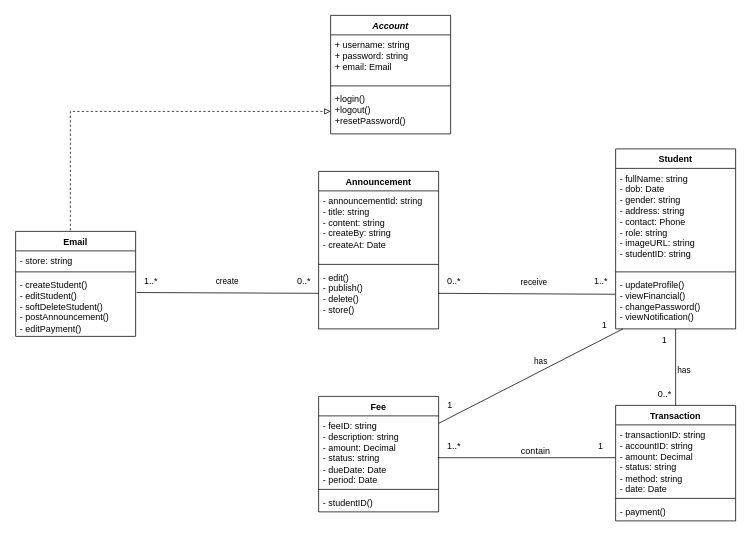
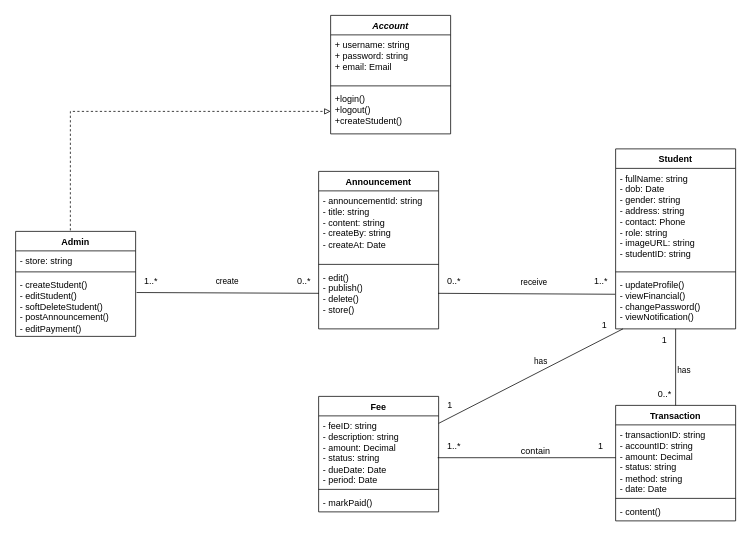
  <mxCell id="0" />
  <mxCell id="1" parent="0" />
  <mxCell id="2" value="&lt;i&gt;Account&lt;/i&gt;" style="swimlane;fontStyle=1;align=center;verticalAlign=top;childLayout=stackLayout;horizontal=1;startSize=26;horizontalStack=0;resizeParent=1;resizeParentMax=0;resizeLast=0;collapsible=1;marginBottom=0;whiteSpace=wrap;html=1;" parent="1" vertex="1"><mxGeometry x="440" y="20" width="160" height="158" as="geometry" /></mxCell>
  <mxCell id="3" value="+ username: string&lt;div&gt;+ password: string&lt;/div&gt;&lt;div&gt;+ email: Email&lt;/div&gt;" style="text;strokeColor=none;fillColor=none;align=left;verticalAlign=top;spacingLeft=4;spacingRight=4;overflow=hidden;rotatable=0;points=[[0,0.5],[1,0.5]];portConstraint=eastwest;whiteSpace=wrap;html=1;" parent="2" vertex="1"><mxGeometry y="26" width="160" height="64" as="geometry" /></mxCell>
  <mxCell id="4" value="" style="line;strokeWidth=1;fillColor=none;align=left;verticalAlign=middle;spacingTop=-1;spacingLeft=3;spacingRight=3;rotatable=0;labelPosition=right;points=[];portConstraint=eastwest;strokeColor=inherit;" parent="2" vertex="1"><mxGeometry y="90" width="160" height="8" as="geometry" /></mxCell>
- <mxCell id="5" value="+login()&lt;div&gt;+logout()&lt;/div&gt;&lt;div&gt;+resetPassword()&lt;/div&gt;" style="text;strokeColor=none;fillColor=none;align=left;verticalAlign=top;spacingLeft=4;spacingRight=4;overflow=hidden;rotatable=0;points=[[0,0.5],[1,0.5]];portConstraint=eastwest;whiteSpace=wrap;html=1;" parent="2" vertex="1"><mxGeometry y="98" width="160" height="60" as="geometry" /></mxCell>
+ <mxCell id="5" value="+login()&lt;div&gt;+logout()&lt;/div&gt;&lt;div&gt;+createStudent()&lt;/div&gt;" style="text;strokeColor=none;fillColor=none;align=left;verticalAlign=top;spacingLeft=4;spacingRight=4;overflow=hidden;rotatable=0;points=[[0,0.5],[1,0.5]];portConstraint=eastwest;whiteSpace=wrap;html=1;" parent="2" vertex="1"><mxGeometry y="98" width="160" height="60" as="geometry" /></mxCell>
  <mxCell id="6" style="edgeStyle=orthogonalEdgeStyle;rounded=0;orthogonalLoop=1;jettySize=auto;html=1;entryX=0;entryY=0.5;entryDx=0;entryDy=0;endArrow=block;endFill=0;exitX=0.456;exitY=-0.009;exitDx=0;exitDy=0;exitPerimeter=0;dashed=1;" parent="1" source="43" target="5" edge="1"><mxGeometry relative="1" as="geometry"><mxPoint x="100.04" y="312" as="sourcePoint" /></mxGeometry></mxCell>
  <mxCell id="7" value="Student" style="swimlane;fontStyle=1;align=center;verticalAlign=top;childLayout=stackLayout;horizontal=1;startSize=26;horizontalStack=0;resizeParent=1;resizeParentMax=0;resizeLast=0;collapsible=1;marginBottom=0;whiteSpace=wrap;html=1;" parent="1" vertex="1"><mxGeometry x="820" y="198" width="160" height="240" as="geometry" /></mxCell>
  <mxCell id="8" value="&lt;div&gt;- fullName: string&lt;/div&gt;&lt;div&gt;- dob: Date&lt;/div&gt;&lt;div&gt;- gender: string&lt;/div&gt;&lt;div&gt;- address: string&lt;/div&gt;&lt;div&gt;- contact: Phone&lt;/div&gt;&lt;div&gt;- role: string&lt;/div&gt;&lt;div&gt;- imageURL: string&lt;/div&gt;&lt;div&gt;- studentID: string&lt;/div&gt;" style="text;strokeColor=none;fillColor=none;align=left;verticalAlign=top;spacingLeft=4;spacingRight=4;overflow=hidden;rotatable=0;points=[[0,0.5],[1,0.5]];portConstraint=eastwest;whiteSpace=wrap;html=1;" parent="7" vertex="1"><mxGeometry y="26" width="160" height="134" as="geometry" /></mxCell>
  <mxCell id="9" value="" style="line;strokeWidth=1;fillColor=none;align=left;verticalAlign=middle;spacingTop=-1;spacingLeft=3;spacingRight=3;rotatable=0;labelPosition=right;points=[];portConstraint=eastwest;strokeColor=inherit;" parent="7" vertex="1"><mxGeometry y="160" width="160" height="8" as="geometry" /></mxCell>
  <mxCell id="10" value="- updateProfile()&lt;div&gt;- viewFinancial()&lt;/div&gt;&lt;div&gt;- changePassword()&lt;/div&gt;&lt;div&gt;- viewNotification()&lt;/div&gt;" style="text;strokeColor=none;fillColor=none;align=left;verticalAlign=top;spacingLeft=4;spacingRight=4;overflow=hidden;rotatable=0;points=[[0,0.5],[1,0.5]];portConstraint=eastwest;whiteSpace=wrap;html=1;" parent="7" vertex="1"><mxGeometry y="168" width="160" height="72" as="geometry" /></mxCell>
  <mxCell id="11" value="Announcement" style="swimlane;fontStyle=1;align=center;verticalAlign=top;childLayout=stackLayout;horizontal=1;startSize=26;horizontalStack=0;resizeParent=1;resizeParentMax=0;resizeLast=0;collapsible=1;marginBottom=0;whiteSpace=wrap;html=1;" parent="1" vertex="1"><mxGeometry x="424" y="228" width="160" height="210" as="geometry" /></mxCell>
  <mxCell id="12" value="- announcementId: string&lt;div&gt;- title: string&lt;/div&gt;&lt;div&gt;- content: string&lt;/div&gt;&lt;div&gt;- createBy: string&lt;/div&gt;&lt;div&gt;- createAt: Date&lt;/div&gt;" style="text;strokeColor=none;fillColor=none;align=left;verticalAlign=top;spacingLeft=4;spacingRight=4;overflow=hidden;rotatable=0;points=[[0,0.5],[1,0.5]];portConstraint=eastwest;whiteSpace=wrap;html=1;" parent="11" vertex="1"><mxGeometry y="26" width="160" height="94" as="geometry" /></mxCell>
  <mxCell id="13" value="" style="line;strokeWidth=1;fillColor=none;align=left;verticalAlign=middle;spacingTop=-1;spacingLeft=3;spacingRight=3;rotatable=0;labelPosition=right;points=[];portConstraint=eastwest;strokeColor=inherit;" parent="11" vertex="1"><mxGeometry y="120" width="160" height="8" as="geometry" /></mxCell>
  <mxCell id="14" value="- edit()&lt;div&gt;- publish()&lt;/div&gt;&lt;div&gt;- delete()&lt;/div&gt;&lt;div&gt;- store()&lt;/div&gt;" style="text;strokeColor=none;fillColor=none;align=left;verticalAlign=top;spacingLeft=4;spacingRight=4;overflow=hidden;rotatable=0;points=[[0,0.5],[1,0.5]];portConstraint=eastwest;whiteSpace=wrap;html=1;" parent="11" vertex="1"><mxGeometry y="128" width="160" height="82" as="geometry" /></mxCell>
  <mxCell id="15" value="" style="endArrow=none;html=1;rounded=0;endFill=0;exitX=0.002;exitY=0.422;exitDx=0;exitDy=0;exitPerimeter=0;entryX=1.008;entryY=0.287;entryDx=0;entryDy=0;entryPerimeter=0;" parent="1" source="14" target="46" edge="1"><mxGeometry width="50" height="50" relative="1" as="geometry"><mxPoint x="440" y="480" as="sourcePoint" /><mxPoint x="180" y="389" as="targetPoint" /></mxGeometry></mxCell>
  <mxCell id="16" value="create" style="edgeLabel;html=1;align=center;verticalAlign=middle;resizable=0;points=[];" parent="15" connectable="0" vertex="1"><mxGeometry x="0.026" relative="1" as="geometry"><mxPoint x="2" y="-17" as="offset" /></mxGeometry></mxCell>
  <mxCell id="17" value="1..*" style="text;html=1;align=center;verticalAlign=middle;resizable=0;points=[];autosize=1;strokeColor=none;fillColor=none;" parent="1" vertex="1"><mxGeometry x="180" y="360" width="40" height="30" as="geometry" /></mxCell>
  <mxCell id="18" value="0..*" style="text;html=1;align=center;verticalAlign=middle;resizable=0;points=[];autosize=1;strokeColor=none;fillColor=none;" parent="1" vertex="1"><mxGeometry x="384" y="360" width="40" height="30" as="geometry" /></mxCell>
  <mxCell id="19" value="" style="endArrow=none;html=1;rounded=0;entryX=-0.004;entryY=0.359;entryDx=0;entryDy=0;exitX=0.996;exitY=0.422;exitDx=0;exitDy=0;endFill=0;exitPerimeter=0;entryPerimeter=0;" parent="1" source="14" target="10" edge="1"><mxGeometry width="50" height="50" relative="1" as="geometry"><mxPoint x="490" y="610" as="sourcePoint" /><mxPoint x="540" y="560" as="targetPoint" /></mxGeometry></mxCell>
  <mxCell id="20" value="receive" style="edgeLabel;html=1;align=center;verticalAlign=middle;resizable=0;points=[];" parent="19" connectable="0" vertex="1"><mxGeometry x="0.035" y="-2" relative="1" as="geometry"><mxPoint x="5" y="-18" as="offset" /></mxGeometry></mxCell>
  <mxCell id="21" value="1..*" style="text;html=1;align=center;verticalAlign=middle;resizable=0;points=[];autosize=1;strokeColor=none;fillColor=none;" parent="1" vertex="1"><mxGeometry x="780" y="360" width="40" height="30" as="geometry" /></mxCell>
  <mxCell id="22" value="0..*" style="text;html=1;align=center;verticalAlign=middle;resizable=0;points=[];autosize=1;strokeColor=none;fillColor=none;" parent="1" vertex="1"><mxGeometry x="584" y="360" width="40" height="30" as="geometry" /></mxCell>
  <mxCell id="23" value="Fee" style="swimlane;fontStyle=1;align=center;verticalAlign=top;childLayout=stackLayout;horizontal=1;startSize=26;horizontalStack=0;resizeParent=1;resizeParentMax=0;resizeLast=0;collapsible=1;marginBottom=0;whiteSpace=wrap;html=1;" parent="1" vertex="1"><mxGeometry x="424" y="528" width="160" height="154" as="geometry" /></mxCell>
  <mxCell id="24" value="- feeID: string&lt;div&gt;- description: string&lt;/div&gt;&lt;div&gt;- amount: Decimal&lt;/div&gt;&lt;div&gt;- status: string&lt;/div&gt;&lt;div&gt;- dueDate: Date&lt;/div&gt;&lt;div&gt;- period: Date&lt;/div&gt;" style="text;strokeColor=none;fillColor=none;align=left;verticalAlign=top;spacingLeft=4;spacingRight=4;overflow=hidden;rotatable=0;points=[[0,0.5],[1,0.5]];portConstraint=eastwest;whiteSpace=wrap;html=1;" parent="23" vertex="1"><mxGeometry y="26" width="160" height="94" as="geometry" /></mxCell>
  <mxCell id="25" value="" style="line;strokeWidth=1;fillColor=none;align=left;verticalAlign=middle;spacingTop=-1;spacingLeft=3;spacingRight=3;rotatable=0;labelPosition=right;points=[];portConstraint=eastwest;strokeColor=inherit;" parent="23" vertex="1"><mxGeometry y="120" width="160" height="8" as="geometry" /></mxCell>
- <mxCell id="26" value="- studentID()" style="text;strokeColor=none;fillColor=none;align=left;verticalAlign=top;spacingLeft=4;spacingRight=4;overflow=hidden;rotatable=0;points=[[0,0.5],[1,0.5]];portConstraint=eastwest;whiteSpace=wrap;html=1;" parent="23" vertex="1"><mxGeometry y="128" width="160" height="26" as="geometry" /></mxCell>
+ <mxCell id="26" value="- markPaid()" style="text;strokeColor=none;fillColor=none;align=left;verticalAlign=top;spacingLeft=4;spacingRight=4;overflow=hidden;rotatable=0;points=[[0,0.5],[1,0.5]];portConstraint=eastwest;whiteSpace=wrap;html=1;" parent="23" vertex="1"><mxGeometry y="128" width="160" height="26" as="geometry" /></mxCell>
  <mxCell id="27" value="Transaction" style="swimlane;fontStyle=1;align=center;verticalAlign=top;childLayout=stackLayout;horizontal=1;startSize=26;horizontalStack=0;resizeParent=1;resizeParentMax=0;resizeLast=0;collapsible=1;marginBottom=0;whiteSpace=wrap;html=1;" parent="1" vertex="1"><mxGeometry x="820" y="540" width="160" height="154" as="geometry" /></mxCell>
  <mxCell id="28" value="- transactionID: string&lt;div&gt;- accountID: string&lt;/div&gt;&lt;div&gt;- amount: Decimal&lt;/div&gt;&lt;div&gt;- status: string&lt;/div&gt;&lt;div&gt;- method: string&lt;/div&gt;&lt;div&gt;- date: Date&lt;/div&gt;" style="text;strokeColor=none;fillColor=none;align=left;verticalAlign=top;spacingLeft=4;spacingRight=4;overflow=hidden;rotatable=0;points=[[0,0.5],[1,0.5]];portConstraint=eastwest;whiteSpace=wrap;html=1;" parent="27" vertex="1"><mxGeometry y="26" width="160" height="94" as="geometry" /></mxCell>
  <mxCell id="29" value="" style="line;strokeWidth=1;fillColor=none;align=left;verticalAlign=middle;spacingTop=-1;spacingLeft=3;spacingRight=3;rotatable=0;labelPosition=right;points=[];portConstraint=eastwest;strokeColor=inherit;" parent="27" vertex="1"><mxGeometry y="120" width="160" height="8" as="geometry" /></mxCell>
- <mxCell id="30" value="- payment()" style="text;strokeColor=none;fillColor=none;align=left;verticalAlign=top;spacingLeft=4;spacingRight=4;overflow=hidden;rotatable=0;points=[[0,0.5],[1,0.5]];portConstraint=eastwest;whiteSpace=wrap;html=1;" parent="27" vertex="1"><mxGeometry y="128" width="160" height="26" as="geometry" /></mxCell>
+ <mxCell id="30" value="- content()" style="text;strokeColor=none;fillColor=none;align=left;verticalAlign=top;spacingLeft=4;spacingRight=4;overflow=hidden;rotatable=0;points=[[0,0.5],[1,0.5]];portConstraint=eastwest;whiteSpace=wrap;html=1;" parent="27" vertex="1"><mxGeometry y="128" width="160" height="26" as="geometry" /></mxCell>
  <mxCell id="31" value="" style="endArrow=none;html=1;rounded=0;exitX=0.5;exitY=0;exitDx=0;exitDy=0;endFill=0;" parent="1" source="27" target="10" edge="1"><mxGeometry width="50" height="50" relative="1" as="geometry"><mxPoint x="840" y="510" as="sourcePoint" /><mxPoint x="890" y="460" as="targetPoint" /></mxGeometry></mxCell>
  <mxCell id="32" value="has" style="edgeLabel;html=1;align=center;verticalAlign=middle;resizable=0;points=[];" parent="31" connectable="0" vertex="1"><mxGeometry x="-0.051" y="-3" relative="1" as="geometry"><mxPoint x="7" as="offset" /></mxGeometry></mxCell>
  <mxCell id="33" value="" style="endArrow=none;html=1;rounded=0;" parent="1" source="23" target="10" edge="1"><mxGeometry width="50" height="50" relative="1" as="geometry"><mxPoint x="720" y="510" as="sourcePoint" /><mxPoint x="770" y="460" as="targetPoint" /></mxGeometry></mxCell>
  <mxCell id="34" value="has" style="edgeLabel;html=1;align=center;verticalAlign=middle;resizable=0;points=[];" parent="33" connectable="0" vertex="1"><mxGeometry x="0.208" y="2" relative="1" as="geometry"><mxPoint x="-12" y="-6" as="offset" /></mxGeometry></mxCell>
  <mxCell id="35" value="" style="endArrow=none;html=1;rounded=0;exitX=0.995;exitY=0.594;exitDx=0;exitDy=0;exitPerimeter=0;endFill=0;entryX=0.003;entryY=0.466;entryDx=0;entryDy=0;entryPerimeter=0;" parent="1" edge="1"><mxGeometry width="50" height="50" relative="1" as="geometry"><mxPoint x="582.72" y="609.786" as="sourcePoint" /><mxPoint x="820" y="609.754" as="targetPoint" /></mxGeometry></mxCell>
  <mxCell id="36" value="&lt;span style=&quot;font-size: 12px; background-color: rgb(255, 255, 255);&quot;&gt;contain&lt;/span&gt;" style="edgeLabel;html=1;align=center;verticalAlign=middle;resizable=0;points=[];" parent="35" connectable="0" vertex="1"><mxGeometry x="0.096" y="1" relative="1" as="geometry"><mxPoint y="-8" as="offset" /></mxGeometry></mxCell>
  <mxCell id="37" value="0..*" style="text;html=1;align=center;verticalAlign=middle;resizable=0;points=[];autosize=1;strokeColor=none;fillColor=none;" parent="1" vertex="1"><mxGeometry x="865" y="510" width="40" height="30" as="geometry" /></mxCell>
  <mxCell id="38" value="1" style="text;html=1;align=center;verticalAlign=middle;resizable=0;points=[];autosize=1;strokeColor=none;fillColor=none;" parent="1" vertex="1"><mxGeometry x="870" y="438" width="30" height="30" as="geometry" /></mxCell>
  <mxCell id="39" value="1" style="text;html=1;align=center;verticalAlign=middle;resizable=0;points=[];autosize=1;strokeColor=none;fillColor=none;" parent="1" vertex="1"><mxGeometry x="790" y="418" width="30" height="30" as="geometry" /></mxCell>
  <mxCell id="40" value="1" style="text;html=1;align=center;verticalAlign=middle;resizable=0;points=[];autosize=1;strokeColor=none;fillColor=none;" parent="1" vertex="1"><mxGeometry x="584" y="525" width="30" height="30" as="geometry" /></mxCell>
  <mxCell id="41" value="1" style="text;html=1;align=center;verticalAlign=middle;resizable=0;points=[];autosize=1;strokeColor=none;fillColor=none;" parent="1" vertex="1"><mxGeometry x="785" y="580" width="30" height="30" as="geometry" /></mxCell>
  <mxCell id="42" value="1..*" style="text;html=1;align=center;verticalAlign=middle;resizable=0;points=[];autosize=1;strokeColor=none;fillColor=none;" parent="1" vertex="1"><mxGeometry x="584" y="580" width="40" height="30" as="geometry" /></mxCell>
- <mxCell id="43" value="Email" style="swimlane;fontStyle=1;align=center;verticalAlign=top;childLayout=stackLayout;horizontal=1;startSize=26;horizontalStack=0;resizeParent=1;resizeParentMax=0;resizeLast=0;collapsible=1;marginBottom=0;whiteSpace=wrap;html=1;" parent="1" vertex="1"><mxGeometry x="20" y="308" width="160" height="140" as="geometry" /></mxCell>
+ <mxCell id="43" value="Admin" style="swimlane;fontStyle=1;align=center;verticalAlign=top;childLayout=stackLayout;horizontal=1;startSize=26;horizontalStack=0;resizeParent=1;resizeParentMax=0;resizeLast=0;collapsible=1;marginBottom=0;whiteSpace=wrap;html=1;" parent="1" vertex="1"><mxGeometry x="20" y="308" width="160" height="140" as="geometry" /></mxCell>
  <mxCell id="44" value="&lt;div&gt;&lt;span style=&quot;background-color: transparent; color: light-dark(rgb(0, 0, 0), rgb(255, 255, 255));&quot;&gt;- store: string&lt;/span&gt;&lt;/div&gt;" style="text;strokeColor=none;fillColor=none;align=left;verticalAlign=top;spacingLeft=4;spacingRight=4;overflow=hidden;rotatable=0;points=[[0,0.5],[1,0.5]];portConstraint=eastwest;whiteSpace=wrap;html=1;" parent="43" vertex="1"><mxGeometry y="26" width="160" height="24" as="geometry" /></mxCell>
  <mxCell id="45" value="" style="line;strokeWidth=1;fillColor=none;align=left;verticalAlign=middle;spacingTop=-1;spacingLeft=3;spacingRight=3;rotatable=0;labelPosition=right;points=[];portConstraint=eastwest;strokeColor=inherit;" parent="43" vertex="1"><mxGeometry y="50" width="160" height="8" as="geometry" /></mxCell>
  <mxCell id="46" value="- createStudent()&lt;div&gt;- editStudent()&lt;/div&gt;&lt;div&gt;- softDeleteStudent()&lt;/div&gt;&lt;div&gt;- postAnnouncement()&lt;/div&gt;&lt;div&gt;- editPayment()&lt;/div&gt;" style="text;strokeColor=none;fillColor=none;align=left;verticalAlign=top;spacingLeft=4;spacingRight=4;overflow=hidden;rotatable=0;points=[[0,0.5],[1,0.5]];portConstraint=eastwest;whiteSpace=wrap;html=1;" parent="43" vertex="1"><mxGeometry y="58" width="160" height="82" as="geometry" /></mxCell>
